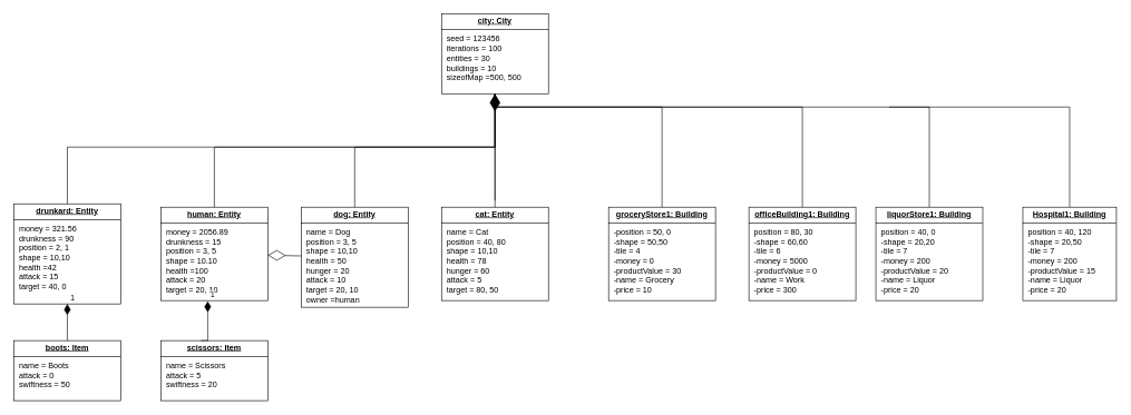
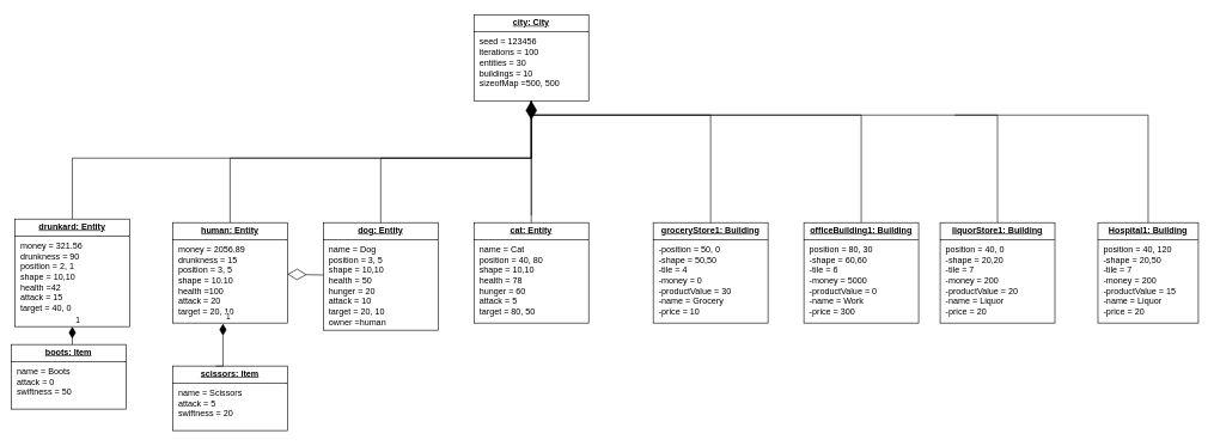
  <mxCell id="0" />
  <mxCell id="1" parent="0" />
  <mxCell id="2" value="&lt;p style=&quot;margin: 4px 0px 0px; text-align: center; text-decoration: underline;&quot;&gt;&lt;b&gt;drunkard: Entity&lt;/b&gt;&lt;/p&gt;&lt;hr size=&quot;1&quot; style=&quot;border-style:solid;&quot;&gt;&lt;p style=&quot;margin:0px;margin-left:8px;&quot;&gt;money = 321.56&lt;/p&gt;&lt;p style=&quot;margin:0px;margin-left:8px;&quot;&gt;drunkness = 90&lt;/p&gt;&lt;p style=&quot;margin:0px;margin-left:8px;&quot;&gt;position = 2, 1&lt;/p&gt;&lt;p style=&quot;margin:0px;margin-left:8px;&quot;&gt;shape = 10,10&lt;/p&gt;&lt;p style=&quot;margin:0px;margin-left:8px;&quot;&gt;health =42&lt;/p&gt;&lt;p style=&quot;margin:0px;margin-left:8px;&quot;&gt;attack = 15&lt;/p&gt;&lt;p style=&quot;margin:0px;margin-left:8px;&quot;&gt;target = 40, 0&lt;/p&gt;" style="verticalAlign=top;align=left;overflow=fill;html=1;whiteSpace=wrap;" vertex="1" parent="1"><mxGeometry x="20" y="305" width="160" height="150" as="geometry" /></mxCell>
  <mxCell id="3" value="&lt;p style=&quot;margin: 4px 0px 0px; text-align: center; text-decoration: underline;&quot;&gt;&lt;b&gt;dog: Entity&lt;/b&gt;&lt;/p&gt;&lt;hr size=&quot;1&quot; style=&quot;border-style:solid;&quot;&gt;&lt;p style=&quot;margin:0px;margin-left:8px;&quot;&gt;name = Dog&lt;/p&gt;&lt;p style=&quot;margin:0px;margin-left:8px;&quot;&gt;position = 3, 5&lt;/p&gt;&lt;p style=&quot;margin:0px;margin-left:8px;&quot;&gt;shape = 10,10&lt;/p&gt;&lt;p style=&quot;margin:0px;margin-left:8px;&quot;&gt;health = 50&lt;/p&gt;&lt;p style=&quot;margin:0px;margin-left:8px;&quot;&gt;hunger = 20&lt;/p&gt;&lt;p style=&quot;margin:0px;margin-left:8px;&quot;&gt;attack = 10&lt;/p&gt;&lt;p style=&quot;margin:0px;margin-left:8px;&quot;&gt;target = 20, 10&lt;/p&gt;&lt;p style=&quot;margin:0px;margin-left:8px;&quot;&gt;owner =human&lt;/p&gt;" style="verticalAlign=top;align=left;overflow=fill;html=1;whiteSpace=wrap;" vertex="1" parent="1"><mxGeometry x="450" y="310" width="160" height="150" as="geometry" /></mxCell>
  <mxCell id="4" value="&lt;p style=&quot;margin: 4px 0px 0px; text-align: center; text-decoration: underline;&quot;&gt;&lt;b&gt;cat: Entity&lt;/b&gt;&lt;/p&gt;&lt;hr size=&quot;1&quot; style=&quot;border-style:solid;&quot;&gt;&lt;p style=&quot;margin:0px;margin-left:8px;&quot;&gt;name = Cat&lt;/p&gt;&lt;p style=&quot;margin:0px;margin-left:8px;&quot;&gt;position = 40, 80&lt;/p&gt;&lt;p style=&quot;margin:0px;margin-left:8px;&quot;&gt;shape = 10,10&lt;/p&gt;&lt;p style=&quot;margin:0px;margin-left:8px;&quot;&gt;health = 78&lt;/p&gt;&lt;p style=&quot;margin:0px;margin-left:8px;&quot;&gt;hunger = 60&lt;/p&gt;&lt;p style=&quot;margin:0px;margin-left:8px;&quot;&gt;attack = 5&lt;/p&gt;&lt;p style=&quot;margin:0px;margin-left:8px;&quot;&gt;target = 80, 50&lt;/p&gt;" style="verticalAlign=top;align=left;overflow=fill;html=1;whiteSpace=wrap;" vertex="1" parent="1"><mxGeometry x="660" y="310" width="160" height="140" as="geometry" /></mxCell>
  <mxCell id="5" value="&lt;p style=&quot;margin: 4px 0px 0px; text-align: center; text-decoration: underline;&quot;&gt;&lt;b&gt;human: Entity&lt;/b&gt;&lt;/p&gt;&lt;hr size=&quot;1&quot; style=&quot;border-style:solid;&quot;&gt;&lt;p style=&quot;margin:0px;margin-left:8px;&quot;&gt;money = 2056.89&lt;/p&gt;&lt;p style=&quot;margin:0px;margin-left:8px;&quot;&gt;drunkness = 15&lt;/p&gt;&lt;p style=&quot;margin:0px;margin-left:8px;&quot;&gt;position = 3, 5&lt;/p&gt;&lt;p style=&quot;margin:0px;margin-left:8px;&quot;&gt;shape = 10.10&lt;/p&gt;&lt;p style=&quot;margin:0px;margin-left:8px;&quot;&gt;health =100&lt;/p&gt;&lt;p style=&quot;margin:0px;margin-left:8px;&quot;&gt;attack = 20&lt;/p&gt;&lt;p style=&quot;margin:0px;margin-left:8px;&quot;&gt;target = 20, 10&lt;/p&gt;" style="verticalAlign=top;align=left;overflow=fill;html=1;whiteSpace=wrap;" vertex="1" parent="1"><mxGeometry x="240" y="310" width="160" height="140" as="geometry" /></mxCell>
  <mxCell id="6" value="&lt;p style=&quot;margin: 4px 0px 0px; text-align: center; text-decoration: underline;&quot;&gt;&lt;b&gt;scissors: Item&lt;/b&gt;&lt;/p&gt;&lt;hr size=&quot;1&quot; style=&quot;border-style:solid;&quot;&gt;&lt;p style=&quot;margin:0px;margin-left:8px;&quot;&gt;name = Scissors&lt;/p&gt;&lt;p style=&quot;margin:0px;margin-left:8px;&quot;&gt;attack = 5&lt;/p&gt;&lt;p style=&quot;margin:0px;margin-left:8px;&quot;&gt;swiftness = 20&lt;/p&gt;" style="verticalAlign=top;align=left;overflow=fill;html=1;whiteSpace=wrap;" vertex="1" parent="1"><mxGeometry x="240" y="510" width="160" height="90" as="geometry" /></mxCell>
- <mxCell id="7" value="&lt;p style=&quot;margin: 4px 0px 0px; text-align: center; text-decoration: underline;&quot;&gt;&lt;b&gt;boots: Item&lt;/b&gt;&lt;/p&gt;&lt;hr size=&quot;1&quot; style=&quot;border-style:solid;&quot;&gt;&lt;p style=&quot;margin:0px;margin-left:8px;&quot;&gt;name = Boots&lt;/p&gt;&lt;p style=&quot;margin:0px;margin-left:8px;&quot;&gt;attack = 0&lt;/p&gt;&lt;p style=&quot;margin:0px;margin-left:8px;&quot;&gt;swiftness = 50&lt;/p&gt;" style="verticalAlign=top;align=left;overflow=fill;html=1;whiteSpace=wrap;" vertex="1" parent="1"><mxGeometry x="20" y="510" width="160" height="90" as="geometry" /></mxCell>
+ <mxCell id="7" value="&lt;p style=&quot;margin: 4px 0px 0px; text-align: center; text-decoration: underline;&quot;&gt;&lt;b&gt;boots: Item&lt;/b&gt;&lt;/p&gt;&lt;hr size=&quot;1&quot; style=&quot;border-style:solid;&quot;&gt;&lt;p style=&quot;margin:0px;margin-left:8px;&quot;&gt;name = Boots&lt;/p&gt;&lt;p style=&quot;margin:0px;margin-left:8px;&quot;&gt;attack = 0&lt;/p&gt;&lt;p style=&quot;margin:0px;margin-left:8px;&quot;&gt;swiftness = 50&lt;/p&gt;" style="verticalAlign=top;align=left;overflow=fill;html=1;whiteSpace=wrap;" vertex="1" parent="1"><mxGeometry x="15" y="480" width="160" height="90" as="geometry" /></mxCell>
  <mxCell id="8" value="&lt;p style=&quot;margin: 4px 0px 0px; text-align: center; text-decoration: underline;&quot;&gt;&lt;b&gt;groceryStore1: Building&lt;/b&gt;&lt;/p&gt;&lt;hr size=&quot;1&quot; style=&quot;border-style:solid;&quot;&gt;&lt;p style=&quot;margin:0px;margin-left:8px;&quot;&gt;-position = 50, 0&lt;/p&gt;&lt;p style=&quot;margin:0px;margin-left:8px;&quot;&gt;-shape = 50,50&lt;/p&gt;&lt;p style=&quot;margin:0px;margin-left:8px;&quot;&gt;-tile = 4&lt;/p&gt;&lt;p style=&quot;margin:0px;margin-left:8px;&quot;&gt;-money = 0&lt;/p&gt;&lt;p style=&quot;margin:0px;margin-left:8px;&quot;&gt;-productValue = 30&lt;/p&gt;&lt;p style=&quot;margin:0px;margin-left:8px;&quot;&gt;-name = Grocery&lt;/p&gt;&lt;p style=&quot;margin:0px;margin-left:8px;&quot;&gt;-price = 10&lt;/p&gt;&lt;p style=&quot;margin:0px;margin-left:8px;&quot;&gt;&lt;br&gt;&lt;/p&gt;" style="verticalAlign=top;align=left;overflow=fill;html=1;whiteSpace=wrap;" vertex="1" parent="1"><mxGeometry x="910" y="310" width="160" height="140" as="geometry" /></mxCell>
  <mxCell id="9" value="&lt;p style=&quot;margin: 4px 0px 0px; text-align: center; text-decoration: underline;&quot;&gt;&lt;b&gt;officeBuilding1: Building&lt;/b&gt;&lt;/p&gt;&lt;hr size=&quot;1&quot; style=&quot;border-style:solid;&quot;&gt;&lt;p style=&quot;margin:0px;margin-left:8px;&quot;&gt;position = 80, 30&lt;/p&gt;&lt;p style=&quot;margin:0px;margin-left:8px;&quot;&gt;-shape = 60,60&lt;/p&gt;&lt;p style=&quot;margin:0px;margin-left:8px;&quot;&gt;-tile = 6&lt;/p&gt;&lt;p style=&quot;margin:0px;margin-left:8px;&quot;&gt;-money = 5000&lt;/p&gt;&lt;p style=&quot;margin:0px;margin-left:8px;&quot;&gt;-productValue = 0&lt;/p&gt;&lt;p style=&quot;margin:0px;margin-left:8px;&quot;&gt;-name = Work&lt;/p&gt;&lt;p style=&quot;margin:0px;margin-left:8px;&quot;&gt;-price = 300&lt;/p&gt;&lt;p style=&quot;margin:0px;margin-left:8px;&quot;&gt;&lt;br&gt;&lt;br&gt;&lt;/p&gt;" style="verticalAlign=top;align=left;overflow=fill;html=1;whiteSpace=wrap;" vertex="1" parent="1"><mxGeometry x="1120" y="310" width="160" height="140" as="geometry" /></mxCell>
  <mxCell id="10" value="&lt;p style=&quot;margin: 4px 0px 0px; text-align: center; text-decoration: underline;&quot;&gt;&lt;b&gt;liquorStore1: Building&lt;/b&gt;&lt;/p&gt;&lt;hr size=&quot;1&quot; style=&quot;border-style:solid;&quot;&gt;&lt;p style=&quot;margin:0px;margin-left:8px;&quot;&gt;position = 40, 0&lt;/p&gt;&lt;p style=&quot;margin:0px;margin-left:8px;&quot;&gt;-shape = 20,20&lt;/p&gt;&lt;p style=&quot;margin:0px;margin-left:8px;&quot;&gt;-tile = 7&lt;/p&gt;&lt;p style=&quot;margin:0px;margin-left:8px;&quot;&gt;-money = 200&lt;/p&gt;&lt;p style=&quot;margin:0px;margin-left:8px;&quot;&gt;-productValue = 20&lt;/p&gt;&lt;p style=&quot;margin:0px;margin-left:8px;&quot;&gt;-name = Liquor&lt;/p&gt;&lt;p style=&quot;margin:0px;margin-left:8px;&quot;&gt;-price = 20&lt;/p&gt;&lt;p style=&quot;margin:0px;margin-left:8px;&quot;&gt;&lt;br&gt;&lt;br&gt;&lt;/p&gt;" style="verticalAlign=top;align=left;overflow=fill;html=1;whiteSpace=wrap;" vertex="1" parent="1"><mxGeometry x="1310" y="310" width="160" height="140" as="geometry" /></mxCell>
  <mxCell id="11" value="" style="endArrow=none;html=1;edgeStyle=orthogonalEdgeStyle;rounded=0;" edge="1" parent="1" source="2" target="21"><mxGeometry relative="1" as="geometry"><mxPoint x="240" y="220" as="sourcePoint" /><mxPoint x="400" y="220" as="targetPoint" /><Array as="points"><mxPoint x="100" y="220" /><mxPoint x="740" y="220" /></Array></mxGeometry></mxCell>
  <mxCell id="12" value="" style="endArrow=none;html=1;edgeStyle=orthogonalEdgeStyle;rounded=0;" edge="1" parent="1" source="5" target="21"><mxGeometry relative="1" as="geometry"><mxPoint x="310" y="180" as="sourcePoint" /><mxPoint x="470" y="180" as="targetPoint" /><Array as="points"><mxPoint x="320" y="220" /><mxPoint x="740" y="220" /></Array></mxGeometry></mxCell>
  <mxCell id="13" value="" style="endArrow=none;html=1;edgeStyle=orthogonalEdgeStyle;rounded=0;" edge="1" parent="1" source="3" target="21"><mxGeometry relative="1" as="geometry"><mxPoint x="390" y="130" as="sourcePoint" /><mxPoint x="550" y="130" as="targetPoint" /><Array as="points"><mxPoint x="530" y="220" /><mxPoint x="740" y="220" /></Array></mxGeometry></mxCell>
  <mxCell id="14" value="" style="endArrow=none;html=1;edgeStyle=orthogonalEdgeStyle;rounded=0;" edge="1" parent="1" source="4" target="21"><mxGeometry relative="1" as="geometry"><mxPoint x="400" y="150" as="sourcePoint" /><mxPoint x="560" y="150" as="targetPoint" /></mxGeometry></mxCell>
  <mxCell id="15" value="" style="endArrow=diamondThin;endFill=0;endSize=24;html=1;rounded=0;" edge="1" parent="1" source="3" target="5"><mxGeometry width="160" relative="1" as="geometry"><mxPoint x="310" y="360" as="sourcePoint" /><mxPoint x="470" y="360" as="targetPoint" /></mxGeometry></mxCell>
  <mxCell id="16" value="" style="endArrow=none;html=1;edgeStyle=orthogonalEdgeStyle;rounded=0;" edge="1" parent="1" source="8" target="21"><mxGeometry relative="1" as="geometry"><mxPoint x="1081" y="90" as="sourcePoint" /><mxPoint x="1241" y="90" as="targetPoint" /><Array as="points"><mxPoint x="990" y="160" /><mxPoint x="740" y="160" /></Array></mxGeometry></mxCell>
  <mxCell id="17" value="" style="endArrow=none;html=1;edgeStyle=orthogonalEdgeStyle;rounded=0;" edge="1" parent="1" source="9" target="21"><mxGeometry relative="1" as="geometry"><mxPoint x="1200" y="290" as="sourcePoint" /><mxPoint x="950" y="90" as="targetPoint" /><Array as="points"><mxPoint x="1200" y="160" /><mxPoint x="740" y="160" /></Array></mxGeometry></mxCell>
  <mxCell id="18" value="" style="endArrow=none;html=1;edgeStyle=orthogonalEdgeStyle;rounded=0;" edge="1" parent="1" source="10" target="21"><mxGeometry relative="1" as="geometry"><mxPoint x="1390" y="285" as="sourcePoint" /><mxPoint x="1010" y="40" as="targetPoint" /><Array as="points"><mxPoint x="1390" y="160" /><mxPoint x="740" y="160" /></Array></mxGeometry></mxCell>
  <mxCell id="19" style="edgeStyle=orthogonalEdgeStyle;rounded=0;orthogonalLoop=1;jettySize=auto;html=1;endArrow=none;startFill=0;" edge="1" parent="1" source="20"><mxGeometry relative="1" as="geometry"><mxPoint x="1330" y="160" as="targetPoint" /><Array as="points"><mxPoint x="1600" y="160" /></Array></mxGeometry></mxCell>
  <mxCell id="20" value="&lt;p style=&quot;margin: 4px 0px 0px; text-align: center; text-decoration: underline;&quot;&gt;&lt;b&gt;Hospital1: Building&lt;/b&gt;&lt;/p&gt;&lt;hr size=&quot;1&quot; style=&quot;border-style:solid;&quot;&gt;&lt;p style=&quot;margin:0px;margin-left:8px;&quot;&gt;position = 40, 120&lt;/p&gt;&lt;p style=&quot;margin:0px;margin-left:8px;&quot;&gt;-shape = 20,50&lt;/p&gt;&lt;p style=&quot;margin:0px;margin-left:8px;&quot;&gt;-tile = 7&lt;/p&gt;&lt;p style=&quot;margin:0px;margin-left:8px;&quot;&gt;-money = 200&lt;/p&gt;&lt;p style=&quot;margin:0px;margin-left:8px;&quot;&gt;-productValue = 15&lt;/p&gt;&lt;p style=&quot;margin:0px;margin-left:8px;&quot;&gt;-name = Liquor&lt;/p&gt;&lt;p style=&quot;margin:0px;margin-left:8px;&quot;&gt;-price = 20&lt;/p&gt;&lt;p style=&quot;margin:0px;margin-left:8px;&quot;&gt;&lt;br&gt;&lt;br&gt;&lt;/p&gt;" style="verticalAlign=top;align=left;overflow=fill;html=1;whiteSpace=wrap;" vertex="1" parent="1"><mxGeometry x="1530" y="310" width="140" height="140" as="geometry" /></mxCell>
  <mxCell id="21" value="&lt;p style=&quot;margin: 4px 0px 0px; text-align: center; text-decoration: underline;&quot;&gt;&lt;b&gt;city: City&lt;/b&gt;&lt;/p&gt;&lt;hr size=&quot;1&quot; style=&quot;border-style:solid;&quot;&gt;&lt;p style=&quot;margin:0px;margin-left:8px;&quot;&gt;seed = 123456&lt;/p&gt;&lt;p style=&quot;margin:0px;margin-left:8px;&quot;&gt;iterations = 100&lt;/p&gt;&lt;p style=&quot;margin:0px;margin-left:8px;&quot;&gt;entities = 30&lt;/p&gt;&lt;p style=&quot;margin:0px;margin-left:8px;&quot;&gt;buildings = 10&lt;/p&gt;&lt;p style=&quot;margin:0px;margin-left:8px;&quot;&gt;sizeofMap =500, 500&lt;/p&gt;" style="verticalAlign=top;align=left;overflow=fill;html=1;whiteSpace=wrap;" vertex="1" parent="1"><mxGeometry x="660" y="20" width="160" height="120" as="geometry" /></mxCell>
  <mxCell id="22" value="1" style="endArrow=none;html=1;endSize=12;startArrow=diamondThin;startSize=14;startFill=1;edgeStyle=orthogonalEdgeStyle;align=left;verticalAlign=bottom;rounded=0;exitX=0.5;exitY=1;exitDx=0;exitDy=0;" edge="1" parent="1" source="2" target="7"><mxGeometry x="-1" y="3" relative="1" as="geometry"><mxPoint x="310" y="480" as="sourcePoint" /><mxPoint x="470" y="480" as="targetPoint" /><Array as="points"><mxPoint x="100" y="500" /><mxPoint x="100" y="500" /></Array></mxGeometry></mxCell>
  <mxCell id="23" value="1" style="endArrow=none;html=1;endSize=12;startArrow=diamondThin;startSize=14;startFill=1;edgeStyle=orthogonalEdgeStyle;align=left;verticalAlign=bottom;rounded=0;exitX=0.438;exitY=1.006;exitDx=0;exitDy=0;exitPerimeter=0;" edge="1" parent="1" source="5"><mxGeometry x="-1" y="3" relative="1" as="geometry"><mxPoint x="300" y="480" as="sourcePoint" /><mxPoint x="300" y="510" as="targetPoint" /><Array as="points"><mxPoint x="310" y="510" /></Array></mxGeometry></mxCell>
  <mxCell id="24" value="" style="endArrow=diamondThin;endFill=1;endSize=24;html=1;rounded=0;entryX=0.5;entryY=1;entryDx=0;entryDy=0;" edge="1" parent="1" target="21"><mxGeometry width="160" relative="1" as="geometry"><mxPoint x="740" y="300" as="sourcePoint" /><mxPoint x="830" y="250" as="targetPoint" /></mxGeometry></mxCell>
